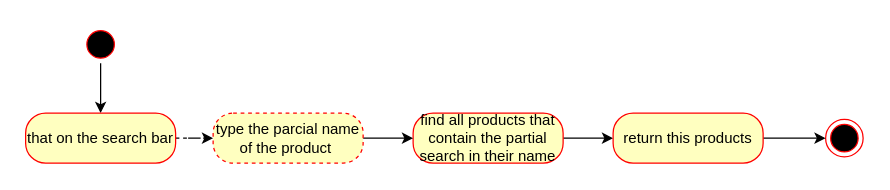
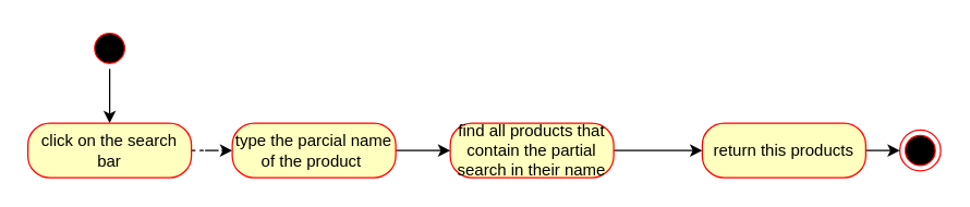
  <mxCell id="0" />
  <mxCell id="1" parent="0" />
  <mxCell id="2" style="edgeStyle=orthogonalEdgeStyle;rounded=0;orthogonalLoop=1;jettySize=auto;html=1;" edge="1" parent="1" source="3" target="8"><mxGeometry relative="1" as="geometry" /></mxCell>
  <mxCell id="3" value="" style="ellipse;html=1;shape=startState;fillColor=#000000;strokeColor=#ff0000;" vertex="1" parent="1"><mxGeometry x="65" y="20" width="30" height="30" as="geometry" /></mxCell>
  <mxCell id="4" value="" style="ellipse;html=1;shape=endState;fillColor=#000000;strokeColor=#ff0000;" vertex="1" parent="1"><mxGeometry x="660" y="95" width="30" height="30" as="geometry" /></mxCell>
  <mxCell id="5" style="edgeStyle=orthogonalEdgeStyle;rounded=0;orthogonalLoop=1;jettySize=auto;html=1;entryX=0;entryY=0.5;entryDx=0;entryDy=0;" edge="1" parent="1" source="6" target="12"><mxGeometry relative="1" as="geometry"><mxPoint x="600" y="260" as="targetPoint" /></mxGeometry></mxCell>
  <mxCell id="6" value="find all products that contain the partial search in their name" style="rounded=1;whiteSpace=wrap;html=1;arcSize=40;fontColor=#000000;fillColor=#ffffc0;strokeColor=#ff0000;" vertex="1" parent="1"><mxGeometry x="330" y="90" width="120" height="40" as="geometry" /></mxCell>
  <mxCell id="7" style="edgeStyle=orthogonalEdgeStyle;rounded=0;orthogonalLoop=1;jettySize=auto;html=1;entryX=0;entryY=0.5;entryDx=0;entryDy=0;dashed=1;" edge="1" parent="1" source="8" target="10"><mxGeometry relative="1" as="geometry" /></mxCell>
- <mxCell id="8" value="that on the search bar" style="rounded=1;whiteSpace=wrap;html=1;arcSize=40;fontColor=#000000;fillColor=#ffffc0;strokeColor=#ff0000;" vertex="1" parent="1"><mxGeometry x="20" y="90" width="120" height="40" as="geometry" /></mxCell>
+ <mxCell id="8" value="click on the search bar" style="rounded=1;whiteSpace=wrap;html=1;arcSize=40;fontColor=#000000;fillColor=#ffffc0;strokeColor=#ff0000;" vertex="1" parent="1"><mxGeometry x="20" y="90" width="120" height="40" as="geometry" /></mxCell>
  <mxCell id="9" style="edgeStyle=orthogonalEdgeStyle;rounded=0;orthogonalLoop=1;jettySize=auto;html=1;entryX=0;entryY=0.5;entryDx=0;entryDy=0;" edge="1" parent="1" source="10" target="6"><mxGeometry relative="1" as="geometry" /></mxCell>
- <mxCell id="10" value="type the parcial name of the product&amp;nbsp;" style="rounded=1;whiteSpace=wrap;html=1;arcSize=40;fontColor=#000000;fillColor=#ffffc0;strokeColor=#ff0000;dashed=1;" vertex="1" parent="1"><mxGeometry x="170" y="90" width="120" height="40" as="geometry" /></mxCell>
+ <mxCell id="10" value="type the parcial name of the product&amp;nbsp;" style="rounded=1;whiteSpace=wrap;html=1;arcSize=40;fontColor=#000000;fillColor=#ffffc0;strokeColor=#ff0000;" vertex="1" parent="1"><mxGeometry x="170" y="90" width="120" height="40" as="geometry" /></mxCell>
  <mxCell id="11" style="edgeStyle=orthogonalEdgeStyle;rounded=0;orthogonalLoop=1;jettySize=auto;html=1;" edge="1" parent="1" source="12" target="4"><mxGeometry relative="1" as="geometry" /></mxCell>
- <mxCell id="12" value="return this products" style="rounded=1;whiteSpace=wrap;html=1;arcSize=40;fontColor=#000000;fillColor=#ffffc0;strokeColor=#ff0000;" vertex="1" parent="1"><mxGeometry x="490" y="90" width="120" height="40" as="geometry" /></mxCell>
+ <mxCell id="12" value="return this products" style="rounded=1;whiteSpace=wrap;html=1;arcSize=40;fontColor=#000000;fillColor=#ffffc0;strokeColor=#ff0000;" vertex="1" parent="1"><mxGeometry x="515" y="90" width="120" height="40" as="geometry" /></mxCell>
